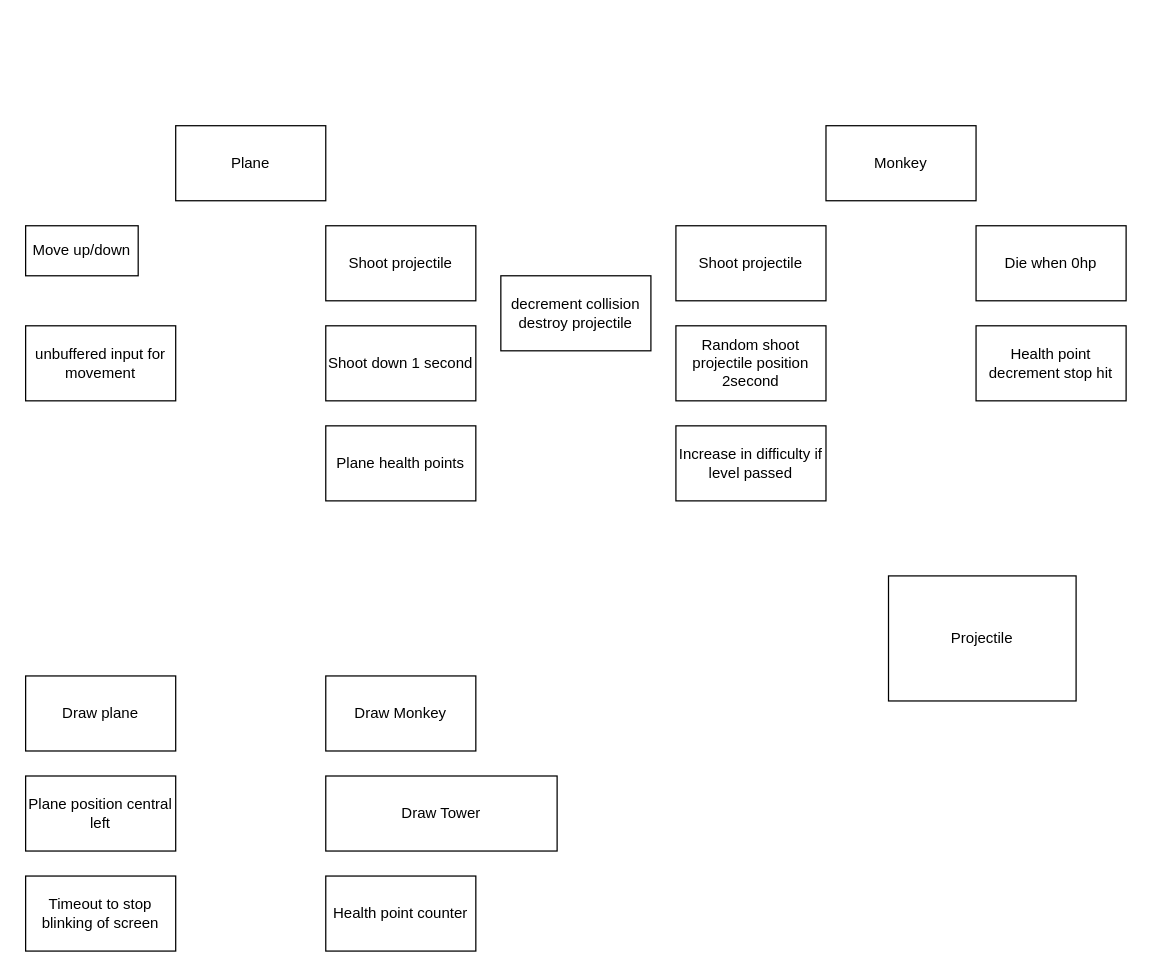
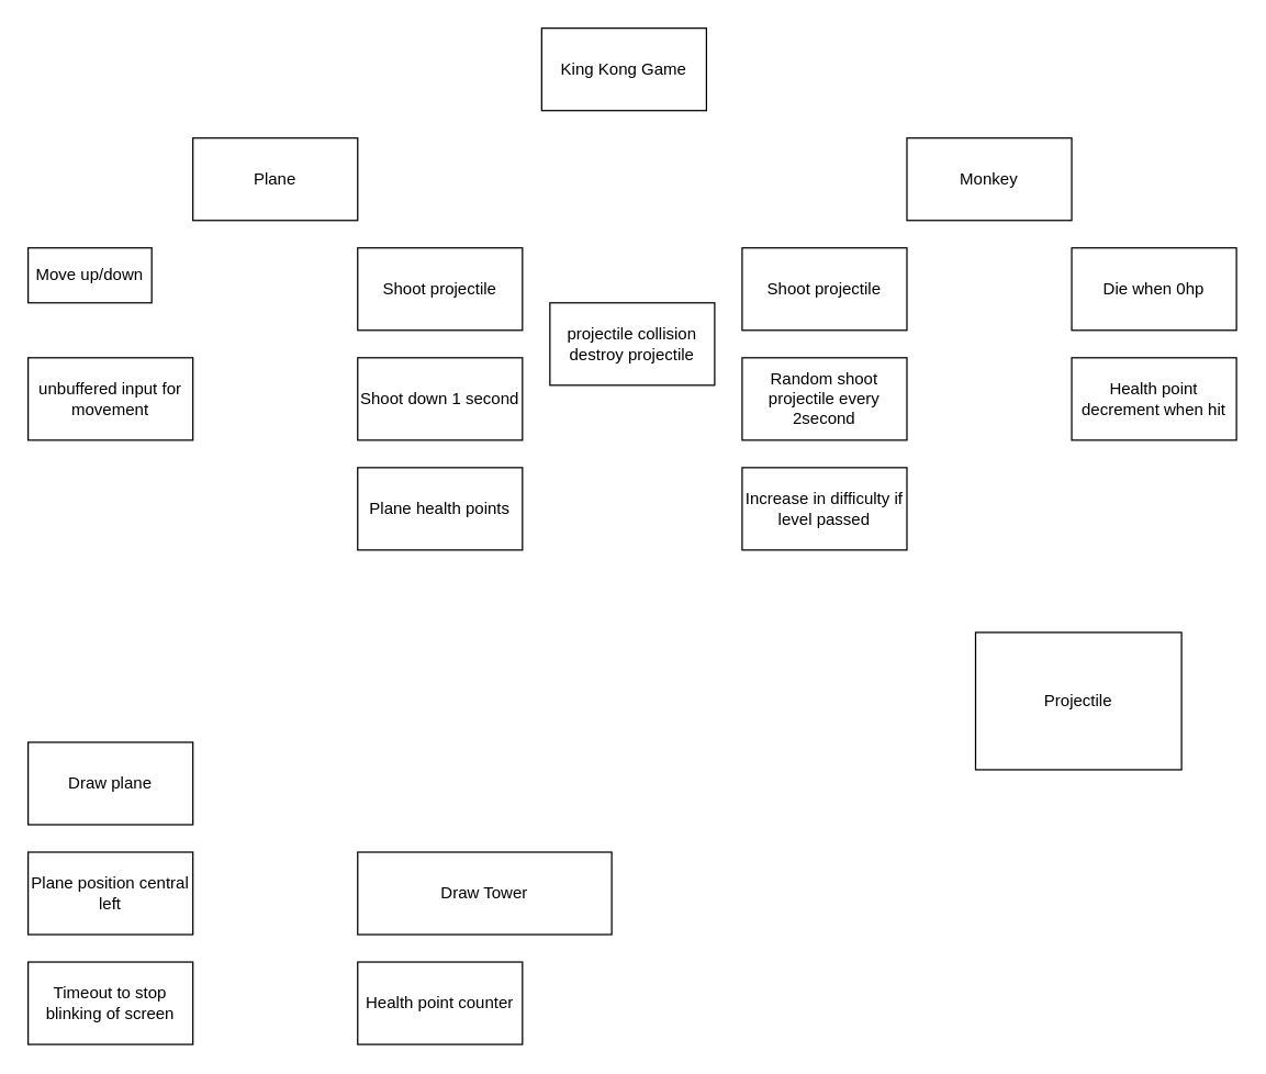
  <mxCell id="0" />
  <mxCell id="1" parent="0" />
  <mxCell id="2" value="Plane" style="rounded=0;whiteSpace=wrap;html=1;" parent="1" vertex="1"><mxGeometry x="140" y="100" width="120" height="60" as="geometry" /></mxCell>
+ <mxCell id="3" value="King Kong Game" style="rounded=0;whiteSpace=wrap;html=1;" parent="1" vertex="1"><mxGeometry x="394" y="20" width="120" height="60" as="geometry" /></mxCell>
  <mxCell id="4" value="Monkey" style="whiteSpace=wrap;html=1;" parent="1" vertex="1"><mxGeometry x="660" y="100" width="120" height="60" as="geometry" /></mxCell>
  <mxCell id="5" value="Move up/down" style="whiteSpace=wrap;html=1;" parent="1" vertex="1"><mxGeometry x="20" y="180" width="90" height="40" as="geometry" /></mxCell>
  <mxCell id="6" value="Shoot projectile" style="whiteSpace=wrap;html=1;" parent="1" vertex="1"><mxGeometry x="260" y="180" width="120" height="60" as="geometry" /></mxCell>
  <mxCell id="7" value="Shoot projectile" style="whiteSpace=wrap;html=1;" parent="1" vertex="1"><mxGeometry x="540" y="180" width="120" height="60" as="geometry" /></mxCell>
  <mxCell id="8" value="Die when 0hp" style="whiteSpace=wrap;html=1;" parent="1" vertex="1"><mxGeometry x="780" y="180" width="120" height="60" as="geometry" /></mxCell>
  <mxCell id="9" value="Shoot down 1 second" style="whiteSpace=wrap;html=1;" parent="1" vertex="1"><mxGeometry x="260" y="260" width="120" height="60" as="geometry" /></mxCell>
  <mxCell id="10" value="unbuffered input for movement" style="whiteSpace=wrap;html=1;" parent="1" vertex="1"><mxGeometry x="20" y="260" width="120" height="60" as="geometry" /></mxCell>
- <mxCell id="11" value="Random shoot projectile position 2second" style="whiteSpace=wrap;html=1;" parent="1" vertex="1"><mxGeometry x="540" y="260" width="120" height="60" as="geometry" /></mxCell>
- <mxCell id="12" value="Health point decrement stop hit" style="whiteSpace=wrap;html=1;" parent="1" vertex="1"><mxGeometry x="780" y="260" width="120" height="60" as="geometry" /></mxCell>
- <mxCell id="13" value="decrement collision destroy projectile" style="whiteSpace=wrap;html=1;" parent="1" vertex="1"><mxGeometry x="400" y="220" width="120" height="60" as="geometry" /></mxCell>
- <mxCell id="14" value="Draw Monkey" style="whiteSpace=wrap;html=1;" parent="1" vertex="1"><mxGeometry x="260" y="540" width="120" height="60" as="geometry" /></mxCell>
+ <mxCell id="11" value="Random shoot projectile every 2second" style="whiteSpace=wrap;html=1;" parent="1" vertex="1"><mxGeometry x="540" y="260" width="120" height="60" as="geometry" /></mxCell>
+ <mxCell id="12" value="Health point decrement when hit" style="whiteSpace=wrap;html=1;" parent="1" vertex="1"><mxGeometry x="780" y="260" width="120" height="60" as="geometry" /></mxCell>
+ <mxCell id="13" value="projectile collision destroy projectile" style="whiteSpace=wrap;html=1;" parent="1" vertex="1"><mxGeometry x="400" y="220" width="120" height="60" as="geometry" /></mxCell>
  <mxCell id="15" value="Draw plane" style="whiteSpace=wrap;html=1;" parent="1" vertex="1"><mxGeometry x="20" y="540" width="120" height="60" as="geometry" /></mxCell>
  <mxCell id="16" value="Plane position central left" style="whiteSpace=wrap;html=1;" parent="1" vertex="1"><mxGeometry x="20" y="620" width="120" height="60" as="geometry" /></mxCell>
  <mxCell id="17" value="Draw Tower" style="whiteSpace=wrap;html=1;" parent="1" vertex="1"><mxGeometry x="260" y="620" width="185" height="60" as="geometry" /></mxCell>
  <mxCell id="18" value="Increase in difficulty if level passed" style="whiteSpace=wrap;html=1;" parent="1" vertex="1"><mxGeometry x="540" y="340" width="120" height="60" as="geometry" /></mxCell>
  <mxCell id="19" value="Timeout to stop blinking of screen" style="whiteSpace=wrap;html=1;" parent="1" vertex="1"><mxGeometry x="20" y="700" width="120" height="60" as="geometry" /></mxCell>
  <mxCell id="20" value="Health point counter" style="whiteSpace=wrap;html=1;" parent="1" vertex="1"><mxGeometry x="260" y="700" width="120" height="60" as="geometry" /></mxCell>
  <mxCell id="21" value="Plane health points" style="whiteSpace=wrap;html=1;" parent="1" vertex="1"><mxGeometry x="260" y="340" width="120" height="60" as="geometry" /></mxCell>
  <mxCell id="22" value="Projectile" style="whiteSpace=wrap;html=1;" vertex="1" parent="1"><mxGeometry x="710" y="460" width="150" height="100" as="geometry" /></mxCell>
